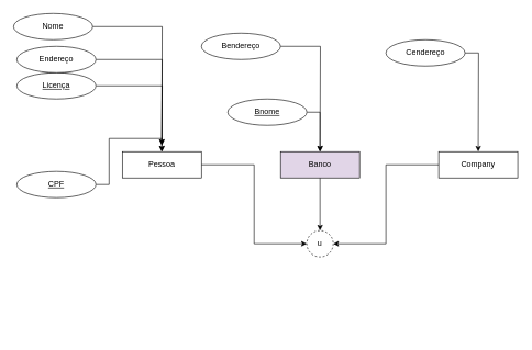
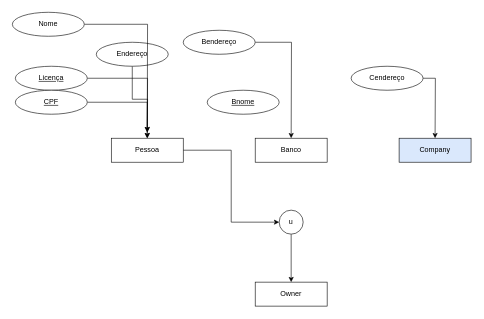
  <mxCell id="0" />
  <mxCell id="1" parent="0" />
- <mxCell id="2" style="edgeStyle=orthogonalEdgeStyle;rounded=0;orthogonalLoop=1;jettySize=auto;html=1;entryX=1;entryY=0.5;entryDx=0;entryDy=0;" edge="1" parent="1" source="3" target="9"><mxGeometry relative="1" as="geometry" /></mxCell>
- <mxCell id="3" value="Company" style="whiteSpace=wrap;html=1;align=center;" vertex="1" parent="1"><mxGeometry x="665" y="230" width="120" height="40" as="geometry" /></mxCell>
+ <mxCell id="3" value="Company" style="whiteSpace=wrap;html=1;align=center;fillColor=#dae8fc;" vertex="1" parent="1"><mxGeometry x="665" y="230" width="120" height="40" as="geometry" /></mxCell>
  <mxCell id="4" style="edgeStyle=orthogonalEdgeStyle;rounded=0;orthogonalLoop=1;jettySize=auto;html=1;entryX=0;entryY=0.5;entryDx=0;entryDy=0;" edge="1" parent="1" source="5" target="9"><mxGeometry relative="1" as="geometry" /></mxCell>
  <mxCell id="5" value="Pessoa&lt;span style=&quot;color: rgba(0, 0, 0, 0); font-family: monospace; font-size: 0px; text-align: start;&quot;&gt;3CmxGraphModel%3E%3Croot%3E%3CmxCell%20id%3D%220%22%2F%3E%3CmxCell%20id%3D%221%22%20parent%3D%220%22%2F%3E%3CmxCell%20id%3D%222%22%20value%3D%22Entity%22%20style%3D%22whiteSpace%3Dwrap%3Bhtml%3D1%3Balign%3Dcenter%3B%22%20vertex%3D%221%22%20parent%3D%221%22%3E%3CmxGeometry%20x%3D%22360%22%20y%3D%22380%22%20width%3D%22100%22%20height%3D%2240%22%20as%3D%22geometry%22%2F%3E%3C%2FmxCell%3E%3C%2Froot%3E%3C%2FmxGraphModel%3E&lt;/span&gt;" style="whiteSpace=wrap;html=1;align=center;" vertex="1" parent="1"><mxGeometry x="185" y="230" width="120" height="40" as="geometry" /></mxCell>
- <mxCell id="6" style="edgeStyle=orthogonalEdgeStyle;rounded=0;orthogonalLoop=1;jettySize=auto;html=1;entryX=0.5;entryY=0;entryDx=0;entryDy=0;" edge="1" parent="1" source="7" target="9"><mxGeometry relative="1" as="geometry" /></mxCell>
- <mxCell id="7" value="Banco" style="whiteSpace=wrap;html=1;align=center;fillColor=#e1d5e7;" vertex="1" parent="1"><mxGeometry x="425" y="230" width="120" height="40" as="geometry" /></mxCell>
- <mxCell id="9" value="u" style="ellipse;whiteSpace=wrap;html=1;aspect=fixed;dashed=1;" vertex="1" parent="1"><mxGeometry x="465" y="350" width="40" height="40" as="geometry" /></mxCell>
+ <mxCell id="7" value="Banco" style="whiteSpace=wrap;html=1;align=center;" vertex="1" parent="1"><mxGeometry x="425" y="230" width="120" height="40" as="geometry" /></mxCell>
+ <mxCell id="8" style="edgeStyle=orthogonalEdgeStyle;rounded=0;orthogonalLoop=1;jettySize=auto;html=1;entryX=0.5;entryY=0;entryDx=0;entryDy=0;" edge="1" parent="1" source="9" target="10"><mxGeometry relative="1" as="geometry" /></mxCell>
+ <mxCell id="9" value="u" style="ellipse;whiteSpace=wrap;html=1;aspect=fixed;" vertex="1" parent="1"><mxGeometry x="465" y="350" width="40" height="40" as="geometry" /></mxCell>
+ <mxCell id="10" value="Owner" style="rounded=0;whiteSpace=wrap;html=1;" vertex="1" parent="1"><mxGeometry x="425" y="470" width="120" height="40" as="geometry" /></mxCell>
  <mxCell id="11" style="edgeStyle=orthogonalEdgeStyle;rounded=0;orthogonalLoop=1;jettySize=auto;html=1;" edge="1" parent="1" source="12"><mxGeometry relative="1" as="geometry"><mxPoint x="245" y="230" as="targetPoint" /></mxGeometry></mxCell>
  <mxCell id="12" value="Licença" style="ellipse;whiteSpace=wrap;html=1;align=center;fontStyle=4;" vertex="1" parent="1"><mxGeometry y="110" width="120" height="40" as="geometry" x="25" /></mxCell>
  <mxCell id="13" style="edgeStyle=orthogonalEdgeStyle;rounded=0;orthogonalLoop=1;jettySize=auto;html=1;entryX=0.5;entryY=0;entryDx=0;entryDy=0;" edge="1" parent="1" source="14" target="5"><mxGeometry relative="1" as="geometry" /></mxCell>
- <mxCell id="14" value="CPF" style="ellipse;whiteSpace=wrap;html=1;align=center;fontStyle=4;strokeColor=default;" vertex="1" parent="1"><mxGeometry x="25" y="260" width="120" height="40" as="geometry" /></mxCell>
+ <mxCell id="14" value="CPF" style="ellipse;whiteSpace=wrap;html=1;align=center;fontStyle=4;strokeColor=default;" vertex="1" parent="1"><mxGeometry y="150" width="120" height="40" as="geometry" x="25" /></mxCell>
  <mxCell id="15" style="edgeStyle=orthogonalEdgeStyle;rounded=0;orthogonalLoop=1;jettySize=auto;html=1;" edge="1" parent="1" source="16"><mxGeometry relative="1" as="geometry"><mxPoint x="245" y="220" as="targetPoint" /></mxGeometry></mxCell>
- <mxCell id="16" value="Endereço" style="ellipse;whiteSpace=wrap;html=1;align=center;" vertex="1" parent="1"><mxGeometry y="70" width="120" height="40" as="geometry" x="25" /></mxCell>
+ <mxCell id="16" value="Endereço" style="ellipse;whiteSpace=wrap;html=1;align=center;" vertex="1" parent="1"><mxGeometry x="160" y="70" width="120" height="40" as="geometry" /></mxCell>
  <mxCell id="17" style="edgeStyle=orthogonalEdgeStyle;rounded=0;orthogonalLoop=1;jettySize=auto;html=1;" edge="1" parent="1" source="18"><mxGeometry relative="1" as="geometry"><mxPoint x="245" y="220" as="targetPoint" /></mxGeometry></mxCell>
  <mxCell id="18" value="Nome" style="ellipse;whiteSpace=wrap;html=1;align=center;fontStyle=0;" vertex="1" parent="1"><mxGeometry x="20" y="20" width="120" height="40" as="geometry" /></mxCell>
  <mxCell id="19" style="edgeStyle=orthogonalEdgeStyle;rounded=0;orthogonalLoop=1;jettySize=auto;html=1;" edge="1" parent="1" source="20"><mxGeometry relative="1" as="geometry"><mxPoint x="485" y="230" as="targetPoint" /></mxGeometry></mxCell>
  <mxCell id="20" value="Bendereço" style="ellipse;whiteSpace=wrap;html=1;align=center;fontStyle=0;" vertex="1" parent="1"><mxGeometry x="305" y="50" width="120" height="40" as="geometry" /></mxCell>
- <mxCell id="21" style="edgeStyle=orthogonalEdgeStyle;rounded=0;orthogonalLoop=1;jettySize=auto;html=1;" edge="1" parent="1" source="22" target="7"><mxGeometry relative="1" as="geometry"><Array as="points"><mxPoint x="485" y="170" /></Array></mxGeometry></mxCell>
  <mxCell id="22" value="Bnome" style="ellipse;whiteSpace=wrap;html=1;align=center;fontStyle=4;" vertex="1" parent="1"><mxGeometry x="345" y="150" width="120" height="40" as="geometry" /></mxCell>
  <mxCell id="23" style="edgeStyle=orthogonalEdgeStyle;rounded=0;orthogonalLoop=1;jettySize=auto;html=1;" edge="1" parent="1" source="24"><mxGeometry relative="1" as="geometry"><mxPoint x="725" y="230" as="targetPoint" /></mxGeometry></mxCell>
- <mxCell id="24" value="Cendereço" style="ellipse;whiteSpace=wrap;html=1;align=center;fontStyle=0;" vertex="1" parent="1"><mxGeometry x="585" y="60" width="120" height="40" as="geometry" /></mxCell>
+ <mxCell id="24" value="Cendereço" style="ellipse;whiteSpace=wrap;html=1;align=center;fontStyle=0;" vertex="1" parent="1"><mxGeometry x="585" y="110" width="120" height="40" as="geometry" /></mxCell>
